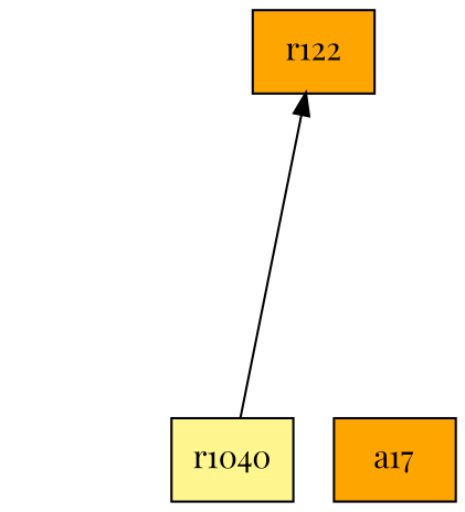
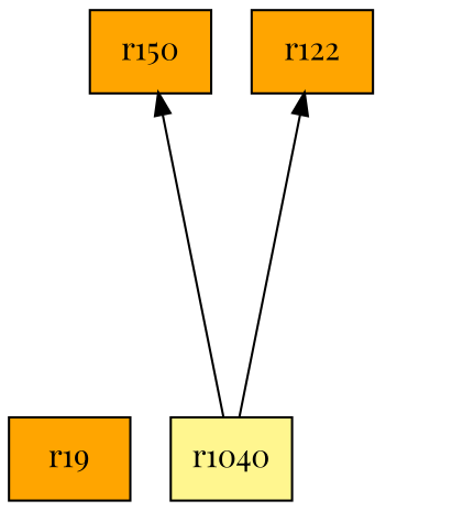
  digraph {
    rankdir=BT
    ranksep=2.0
    fontname="Playfair Display"
    node [fillcolor=orange shape=record style=filled fontname="Playfair Display"]
    edge [fontname="Playfair Display"]
+   n1 [label="{r19}"]
+   n2 [label="{r150}"]
    n3 [label="{r122}"]
    n4 [fillcolor=khaki1 label="{r1040}"]
-   n5 [label="{a17}"]
+   n4 -> n2
    n4 -> n3
  }
